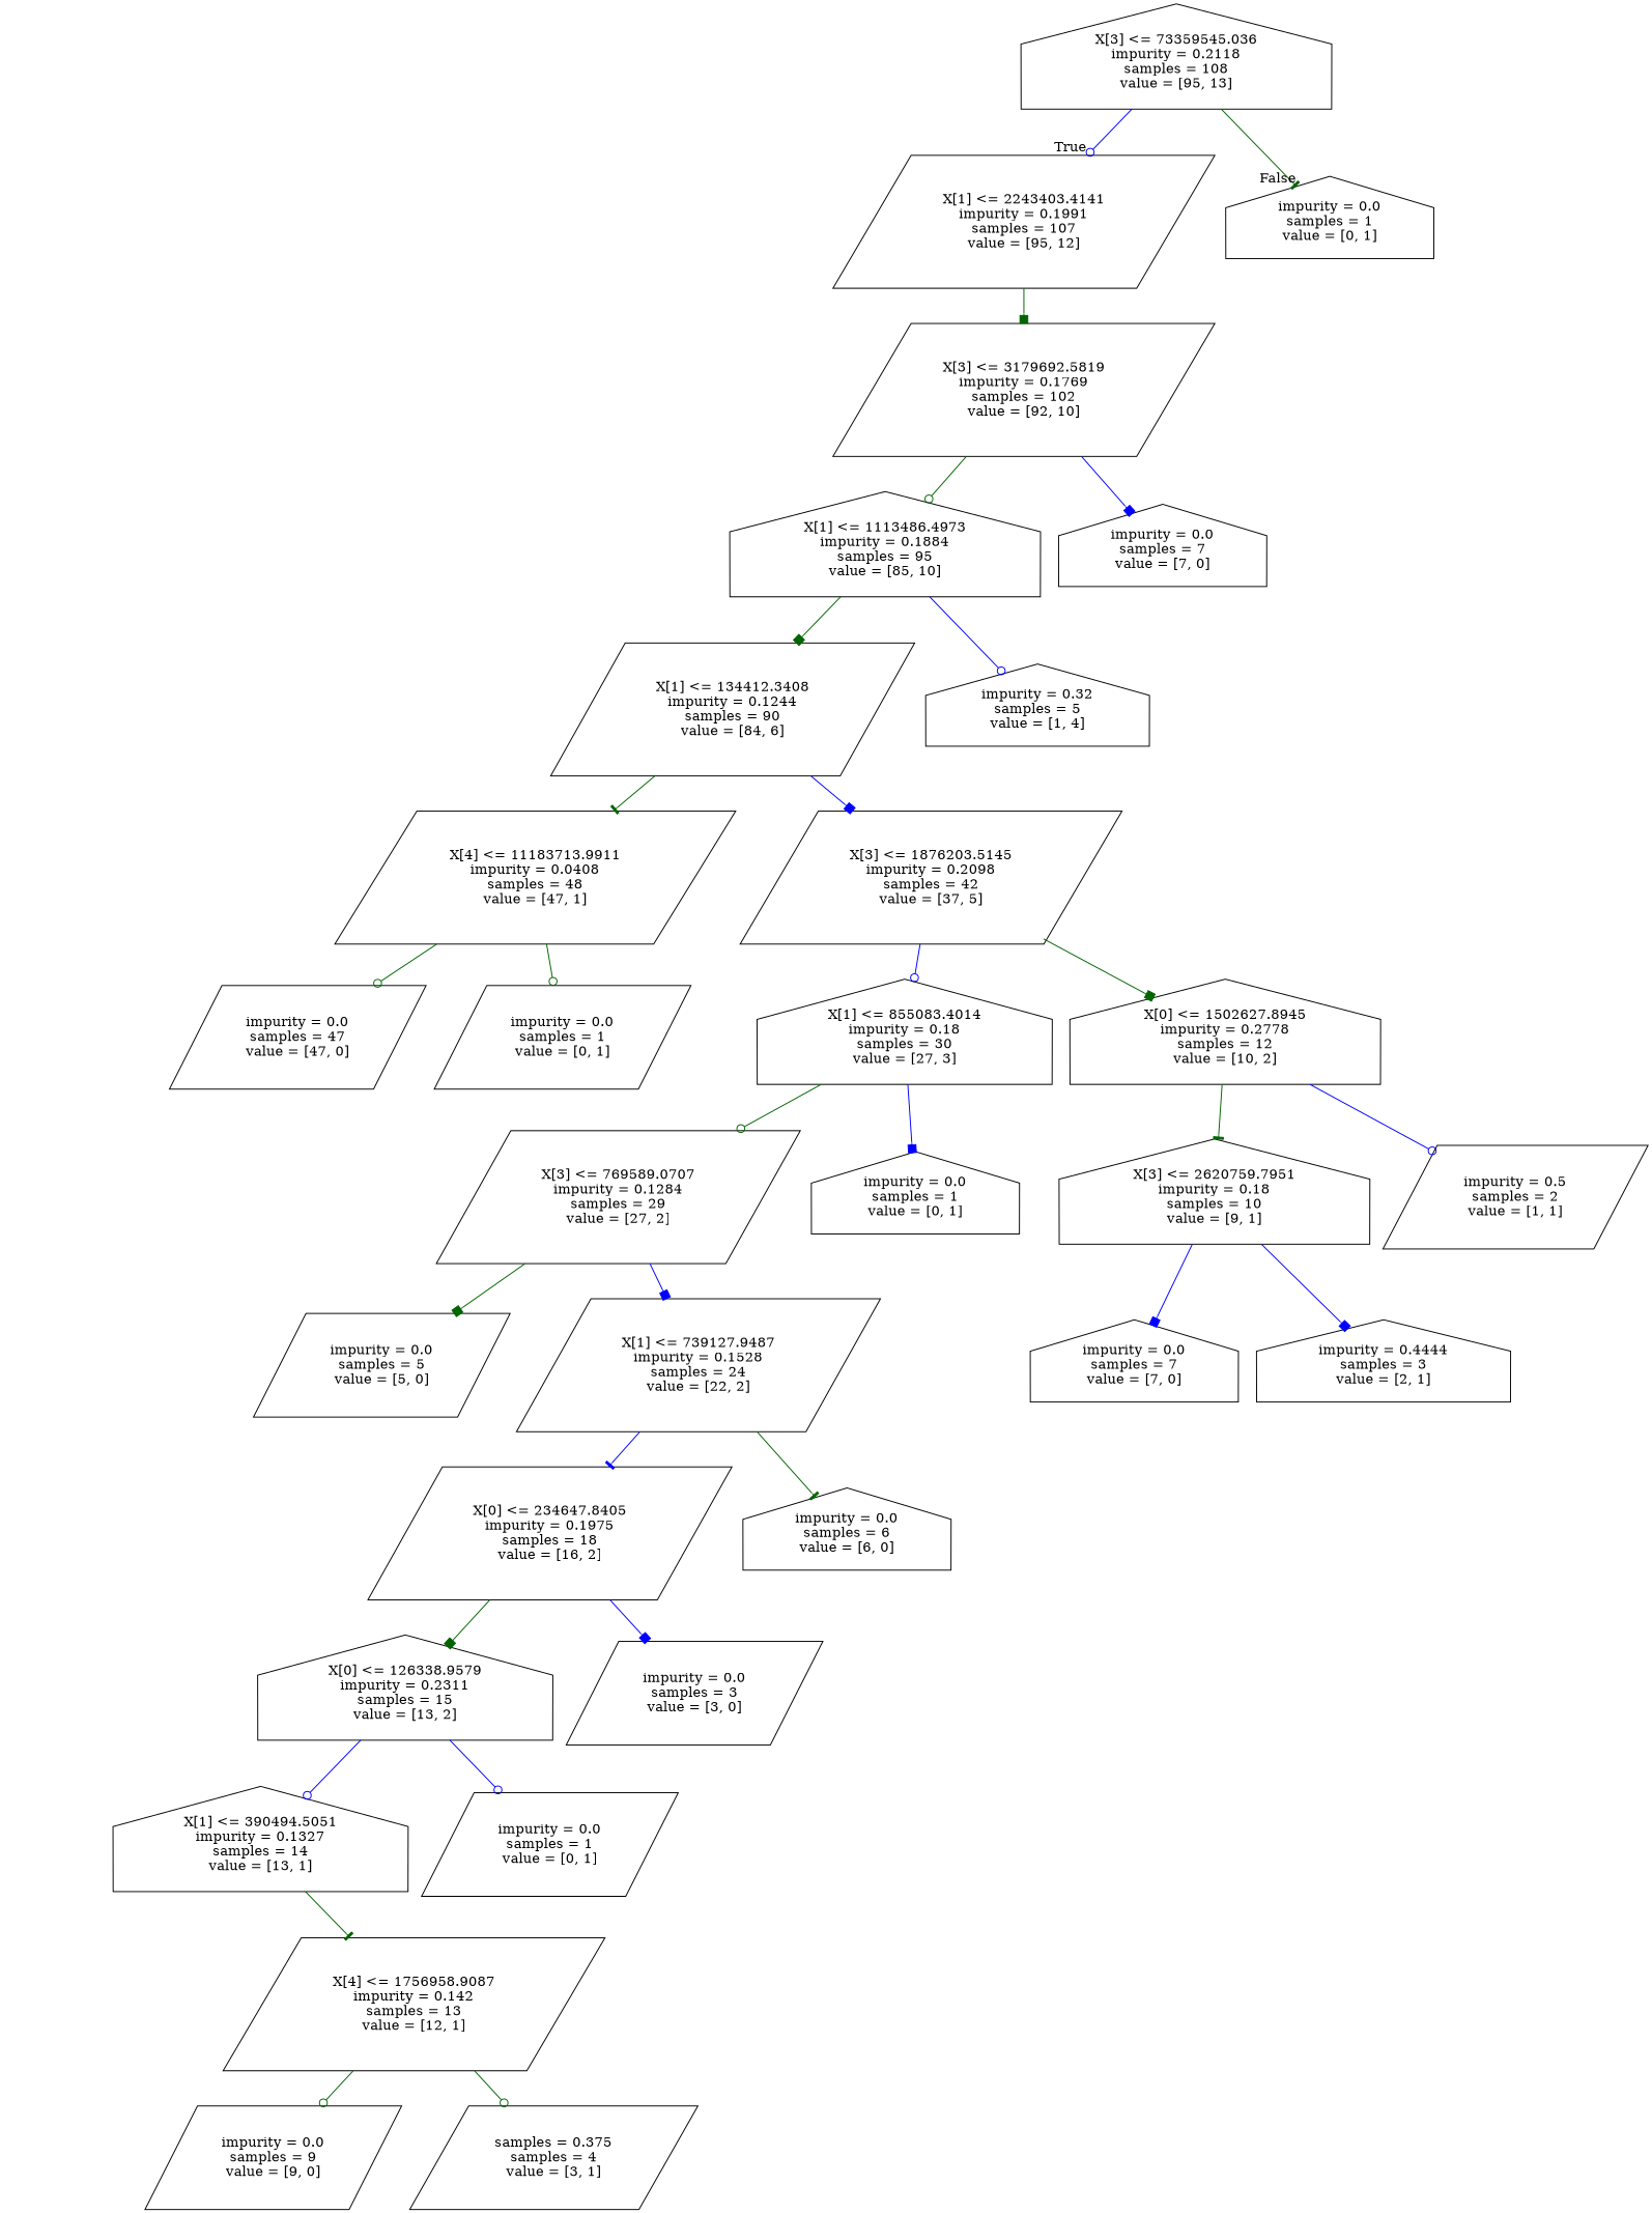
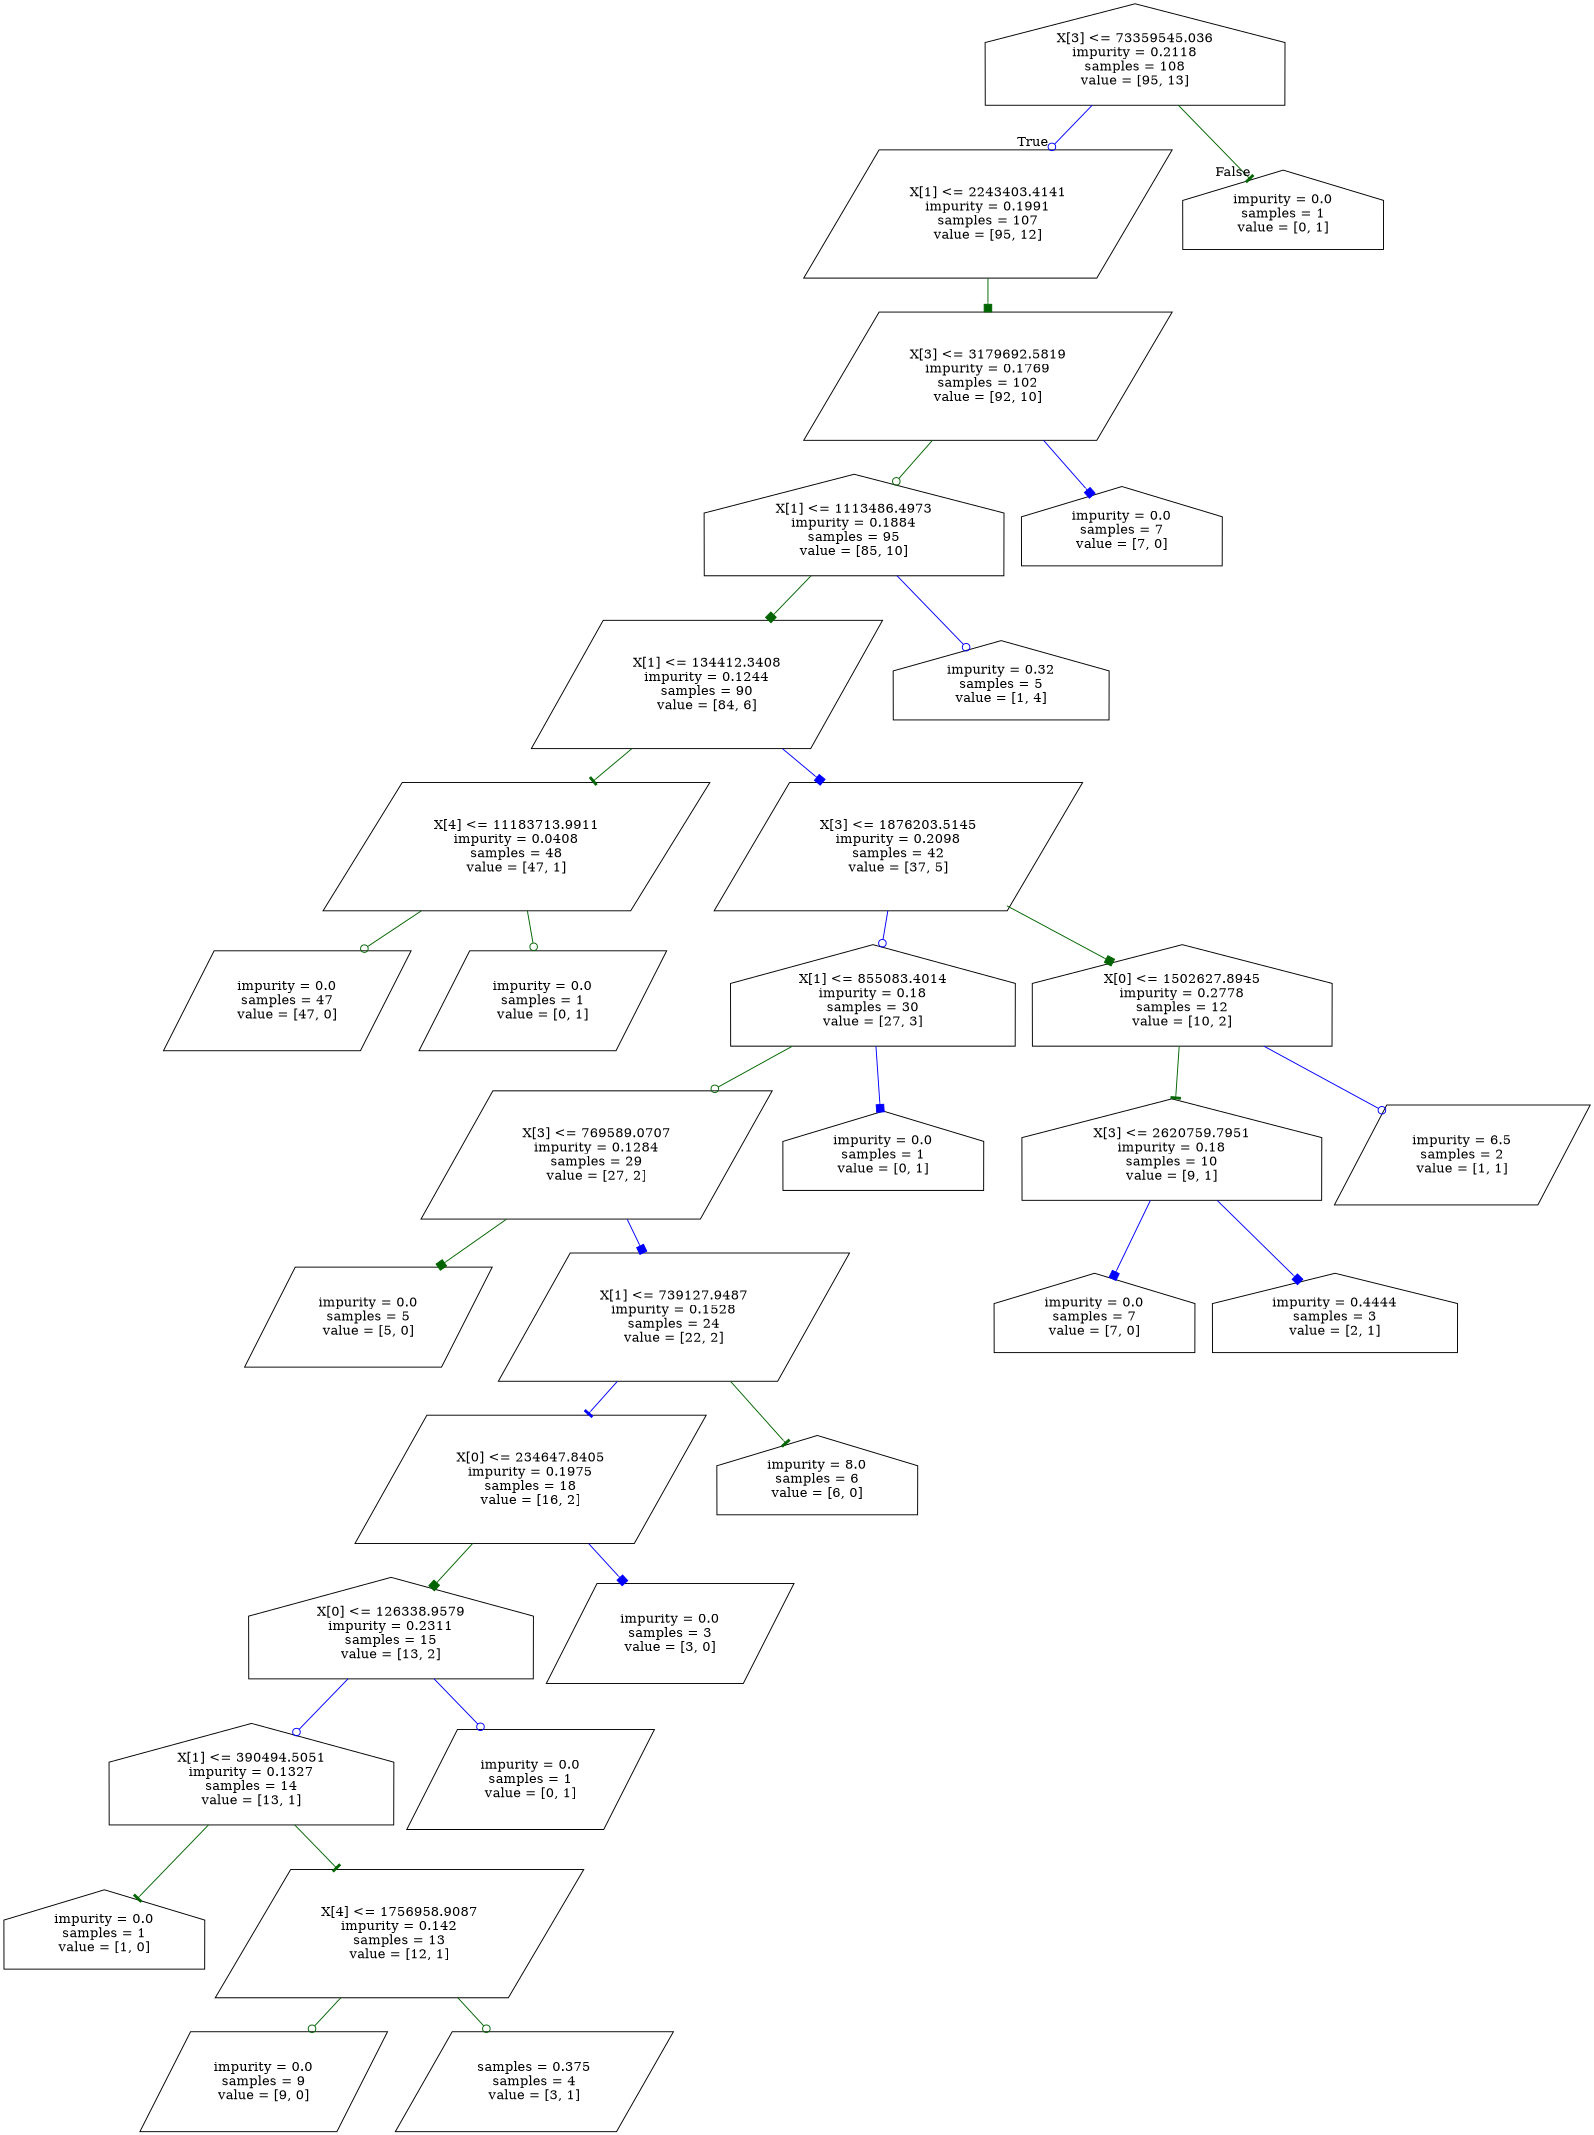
  digraph {
    node [shape=parallelogram]
    edge [arrowhead=odot color=darkgreen]
    n1 [label="X[3] <= 73359545.036\nimpurity = 0.2118\nsamples = 108\nvalue = [95, 13]" shape=house]
    n2 [label="X[1] <= 2243403.4141\nimpurity = 0.1991\nsamples = 107\nvalue = [95, 12]"]
    n3 [label="impurity = 0.0\nsamples = 1\nvalue = [0, 1]" shape=house]
    n4 [label="X[3] <= 3179692.5819\nimpurity = 0.1769\nsamples = 102\nvalue = [92, 10]"]
    n5 [label="X[1] <= 1113486.4973\nimpurity = 0.1884\nsamples = 95\nvalue = [85, 10]" shape=house]
    n6 [label="impurity = 0.0\nsamples = 7\nvalue = [7, 0]" shape=house]
    n7 [label="X[1] <= 134412.3408\nimpurity = 0.1244\nsamples = 90\nvalue = [84, 6]"]
    n8 [label="impurity = 0.32\nsamples = 5\nvalue = [1, 4]" shape=house]
    n9 [label="X[4] <= 11183713.9911\nimpurity = 0.0408\nsamples = 48\nvalue = [47, 1]"]
    n10 [label="X[3] <= 1876203.5145\nimpurity = 0.2098\nsamples = 42\nvalue = [37, 5]"]
    n11 [label="impurity = 0.0\nsamples = 47\nvalue = [47, 0]"]
    n12 [label="impurity = 0.0\nsamples = 1\nvalue = [0, 1]"]
    n13 [label="X[1] <= 855083.4014\nimpurity = 0.18\nsamples = 30\nvalue = [27, 3]" shape=house]
    n14 [label="X[0] <= 1502627.8945\nimpurity = 0.2778\nsamples = 12\nvalue = [10, 2]" shape=house]
    n15 [label="X[3] <= 769589.0707\nimpurity = 0.1284\nsamples = 29\nvalue = [27, 2]"]
    n16 [label="impurity = 0.0\nsamples = 1\nvalue = [0, 1]" shape=house]
    n17 [label="X[3] <= 2620759.7951\nimpurity = 0.18\nsamples = 10\nvalue = [9, 1]" shape=house]
-   n18 [label="impurity = 0.5\nsamples = 2\nvalue = [1, 1]"]
+   n18 [label="impurity = 6.5\nsamples = 2\nvalue = [1, 1]"]
    n19 [label="impurity = 0.0\nsamples = 5\nvalue = [5, 0]"]
    n20 [label="X[1] <= 739127.9487\nimpurity = 0.1528\nsamples = 24\nvalue = [22, 2]"]
    n21 [label="X[0] <= 234647.8405\nimpurity = 0.1975\nsamples = 18\nvalue = [16, 2]"]
-   n22 [label="impurity = 0.0\nsamples = 6\nvalue = [6, 0]" shape=house]
+   n22 [label="impurity = 8.0\nsamples = 6\nvalue = [6, 0]" shape=house]
    n23 [label="X[0] <= 126338.9579\nimpurity = 0.2311\nsamples = 15\nvalue = [13, 2]" shape=house]
    n24 [label="impurity = 0.0\nsamples = 3\nvalue = [3, 0]"]
    n25 [label="X[1] <= 390494.5051\nimpurity = 0.1327\nsamples = 14\nvalue = [13, 1]" shape=house]
    n26 [label="impurity = 0.0\nsamples = 1\nvalue = [0, 1]"]
+   n27 [label="impurity = 0.0\nsamples = 1\nvalue = [1, 0]" shape=house]
    n28 [label="X[4] <= 1756958.9087\nimpurity = 0.142\nsamples = 13\nvalue = [12, 1]"]
    n29 [label="impurity = 0.0\nsamples = 9\nvalue = [9, 0]"]
    n30 [label="samples = 0.375\nsamples = 4\nvalue = [3, 1]"]
    n31 [label="impurity = 0.0\nsamples = 7\nvalue = [7, 0]" shape=house]
    n32 [label="impurity = 0.4444\nsamples = 3\nvalue = [2, 1]" shape=house]
    n1 -> n2 [color=blue headlabel=True labelangle=45 labeldistance=2.5]
    n1 -> n3 [arrowhead=tee headlabel=False labelangle=-45 labeldistance=2.5]
    n2 -> n4 [arrowhead=box]
    n4 -> n5
    n4 -> n6 [arrowhead=box color=blue]
    n5 -> n7 [arrowhead=box]
    n5 -> n8 [color=blue]
    n7 -> n9 [arrowhead=tee]
    n7 -> n10 [arrowhead=box color=blue]
    n9 -> n11
    n9 -> n12
    n10 -> n13 [color=blue]
    n10 -> n14 [arrowhead=box]
    n13 -> n15
    n13 -> n16 [arrowhead=box color=blue]
    n14 -> n17 [arrowhead=tee]
    n14 -> n18 [color=blue]
    n15 -> n19 [arrowhead=box]
    n15 -> n20 [arrowhead=box color=blue]
    n17 -> n31 [arrowhead=box color=blue]
    n17 -> n32 [arrowhead=box color=blue]
    n20 -> n21 [arrowhead=tee color=blue]
    n20 -> n22 [arrowhead=tee]
    n21 -> n23 [arrowhead=box]
    n21 -> n24 [arrowhead=box color=blue]
    n23 -> n25 [color=blue]
    n23 -> n26 [color=blue]
+   n25 -> n27 [arrowhead=tee]
    n25 -> n28 [arrowhead=tee]
    n28 -> n29
    n28 -> n30
  }
